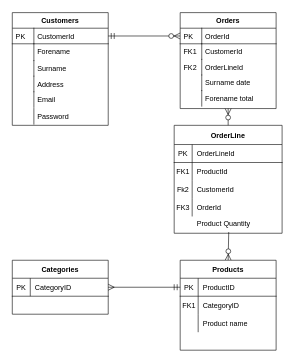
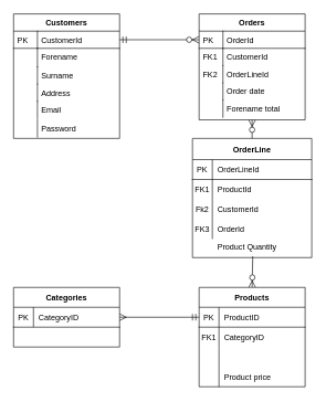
  <mxCell id="0" />
  <mxCell id="1" parent="0" />
  <mxCell id="2" value="Customers" style="swimlane;fontStyle=1;childLayout=stackLayout;horizontal=1;startSize=26;horizontalStack=0;resizeParent=1;resizeLast=0;collapsible=1;marginBottom=0;rounded=0;shadow=0;strokeWidth=1;" parent="1" vertex="1"><mxGeometry x="20" y="20" width="160" height="188" as="geometry"><mxRectangle x="20" y="80" width="160" height="26" as="alternateBounds" /></mxGeometry></mxCell>
  <mxCell id="3" value="CustomerId" style="shape=partialRectangle;top=0;left=0;right=0;bottom=1;align=left;verticalAlign=top;fillColor=none;spacingLeft=40;spacingRight=4;overflow=hidden;rotatable=0;points=[[0,0.5],[1,0.5]];portConstraint=eastwest;dropTarget=0;rounded=0;shadow=0;strokeWidth=1;fontStyle=0" parent="2" vertex="1"><mxGeometry y="26" width="160" height="26" as="geometry" /></mxCell>
  <mxCell id="4" value="PK" style="shape=partialRectangle;top=0;left=0;bottom=0;fillColor=none;align=left;verticalAlign=top;spacingLeft=4;spacingRight=4;overflow=hidden;rotatable=0;points=[];portConstraint=eastwest;part=1;" parent="3" vertex="1" connectable="0"><mxGeometry width="36" height="26" as="geometry" /></mxCell>
  <mxCell id="5" value="Forename" style="shape=partialRectangle;top=0;left=0;right=0;bottom=0;align=left;verticalAlign=top;fillColor=none;spacingLeft=40;spacingRight=4;overflow=hidden;rotatable=0;points=[[0,0.5],[1,0.5]];portConstraint=eastwest;dropTarget=0;rounded=0;shadow=0;strokeWidth=1;" parent="2" vertex="1"><mxGeometry y="52" width="160" height="28" as="geometry" /></mxCell>
  <mxCell id="6" value="" style="shape=partialRectangle;top=0;left=0;bottom=0;fillColor=none;align=left;verticalAlign=top;spacingLeft=4;spacingRight=4;overflow=hidden;rotatable=0;points=[];portConstraint=eastwest;part=1;" parent="5" vertex="1" connectable="0"><mxGeometry width="36" height="28" as="geometry" /></mxCell>
  <mxCell id="7" value="Surname" style="shape=partialRectangle;top=0;left=0;right=0;bottom=0;align=left;verticalAlign=top;fillColor=none;spacingLeft=40;spacingRight=4;overflow=hidden;rotatable=0;points=[[0,0.5],[1,0.5]];portConstraint=eastwest;dropTarget=0;rounded=0;shadow=0;strokeWidth=1;" parent="2" vertex="1"><mxGeometry y="80" width="160" height="26" as="geometry" /></mxCell>
  <mxCell id="8" value="" style="shape=partialRectangle;top=0;left=0;bottom=0;fillColor=none;align=left;verticalAlign=top;spacingLeft=4;spacingRight=4;overflow=hidden;rotatable=0;points=[];portConstraint=eastwest;part=1;" parent="7" vertex="1" connectable="0"><mxGeometry width="36" height="26" as="geometry" /></mxCell>
  <mxCell id="9" value="Address" style="shape=partialRectangle;top=0;left=0;right=0;bottom=0;align=left;verticalAlign=top;fillColor=none;spacingLeft=40;spacingRight=4;overflow=hidden;rotatable=0;points=[[0,0.5],[1,0.5]];portConstraint=eastwest;dropTarget=0;rounded=0;shadow=0;strokeWidth=1;" parent="2" vertex="1"><mxGeometry y="106" width="160" height="26" as="geometry" /></mxCell>
  <mxCell id="10" value="" style="shape=partialRectangle;top=0;left=0;bottom=0;fillColor=none;align=left;verticalAlign=top;spacingLeft=4;spacingRight=4;overflow=hidden;rotatable=0;points=[];portConstraint=eastwest;part=1;" parent="9" vertex="1" connectable="0"><mxGeometry width="36" height="26" as="geometry" /></mxCell>
  <mxCell id="11" value="Email" style="shape=partialRectangle;top=0;left=0;right=0;bottom=0;align=left;verticalAlign=top;fillColor=none;spacingLeft=40;spacingRight=4;overflow=hidden;rotatable=0;points=[[0,0.5],[1,0.5]];portConstraint=eastwest;dropTarget=0;rounded=0;shadow=0;strokeWidth=1;" parent="2" vertex="1"><mxGeometry y="132" width="160" height="26" as="geometry" /></mxCell>
  <mxCell id="12" value="" style="shape=partialRectangle;top=0;left=0;bottom=0;fillColor=none;align=left;verticalAlign=top;spacingLeft=4;spacingRight=4;overflow=hidden;rotatable=0;points=[];portConstraint=eastwest;part=1;" parent="11" vertex="1" connectable="0"><mxGeometry width="36" height="26" as="geometry" /></mxCell>
  <mxCell id="13" value="" style="edgeStyle=orthogonalEdgeStyle;endArrow=ERzeroToMany;startArrow=ERmandOne;shadow=0;strokeWidth=1;endSize=8;startSize=8;" parent="1" source="3" target="20" edge="1"><mxGeometry width="100" height="100" relative="1" as="geometry"><mxPoint x="170" y="290" as="sourcePoint" /><mxPoint x="270" y="190" as="targetPoint" /></mxGeometry></mxCell>
  <mxCell id="14" value="" style="edgeStyle=orthogonalEdgeStyle;endArrow=none;startArrow=ERzeroToMany;shadow=0;strokeWidth=1;endSize=8;startSize=8;endFill=0;startFill=1;" parent="1" source="19" edge="1"><mxGeometry width="100" height="100" relative="1" as="geometry"><mxPoint x="270" y="82" as="sourcePoint" /><mxPoint x="380" y="220" as="targetPoint" /><Array as="points" /></mxGeometry></mxCell>
  <mxCell id="15" value="Password" style="shape=partialRectangle;top=0;left=0;right=0;bottom=0;align=left;verticalAlign=top;fillColor=none;spacingLeft=40;spacingRight=4;overflow=hidden;rotatable=0;points=[[0,0.5],[1,0.5]];portConstraint=eastwest;dropTarget=0;rounded=0;shadow=0;strokeWidth=1;" parent="1" vertex="1"><mxGeometry x="20" y="180" width="160" height="26" as="geometry" /></mxCell>
  <mxCell id="16" value="" style="shape=partialRectangle;top=0;left=0;bottom=0;fillColor=none;align=left;verticalAlign=top;spacingLeft=4;spacingRight=4;overflow=hidden;rotatable=0;points=[];portConstraint=eastwest;part=1;" parent="15" vertex="1" connectable="0"><mxGeometry width="36" height="26" as="geometry" /></mxCell>
- <mxCell id="17" value="Surname date" style="shape=partialRectangle;top=0;left=0;right=0;bottom=0;align=left;verticalAlign=top;fillColor=none;spacingLeft=40;spacingRight=4;overflow=hidden;rotatable=0;points=[[0,0.5],[1,0.5]];portConstraint=eastwest;dropTarget=0;rounded=0;shadow=0;strokeWidth=1;" parent="1" vertex="1"><mxGeometry x="300" y="124" width="160" height="26" as="geometry" /></mxCell>
+ <mxCell id="17" value="Order date" style="shape=partialRectangle;top=0;left=0;right=0;bottom=0;align=left;verticalAlign=top;fillColor=none;spacingLeft=40;spacingRight=4;overflow=hidden;rotatable=0;points=[[0,0.5],[1,0.5]];portConstraint=eastwest;dropTarget=0;rounded=0;shadow=0;strokeWidth=1;" parent="1" vertex="1"><mxGeometry x="300" y="124" width="160" height="26" as="geometry" /></mxCell>
  <mxCell id="18" value="" style="shape=partialRectangle;top=0;left=0;bottom=0;fillColor=none;align=left;verticalAlign=top;spacingLeft=4;spacingRight=4;overflow=hidden;rotatable=0;points=[];portConstraint=eastwest;part=1;" parent="17" vertex="1" connectable="0"><mxGeometry width="36" height="26" as="geometry" /></mxCell>
  <mxCell id="19" value="Orders" style="swimlane;fontStyle=1;childLayout=stackLayout;horizontal=1;startSize=26;horizontalStack=0;resizeParent=1;resizeLast=0;collapsible=1;marginBottom=0;rounded=0;shadow=0;strokeWidth=1;" parent="1" vertex="1"><mxGeometry x="300" y="20" width="160" height="160" as="geometry"><mxRectangle x="260" y="80" width="160" height="26" as="alternateBounds" /></mxGeometry></mxCell>
  <mxCell id="20" value="OrderId" style="shape=partialRectangle;top=0;left=0;right=0;bottom=1;align=left;verticalAlign=top;fillColor=none;spacingLeft=40;spacingRight=4;overflow=hidden;rotatable=0;points=[[0,0.5],[1,0.5]];portConstraint=eastwest;dropTarget=0;rounded=0;shadow=0;strokeWidth=1;fontStyle=0" parent="19" vertex="1"><mxGeometry y="26" width="160" height="26" as="geometry" /></mxCell>
  <mxCell id="21" value="PK" style="shape=partialRectangle;top=0;left=0;bottom=0;fillColor=none;align=left;verticalAlign=top;spacingLeft=4;spacingRight=4;overflow=hidden;rotatable=0;points=[];portConstraint=eastwest;part=1;" parent="20" vertex="1" connectable="0"><mxGeometry width="36" height="26" as="geometry" /></mxCell>
  <mxCell id="22" value="CustomerId" style="shape=partialRectangle;top=0;left=0;right=0;bottom=0;align=left;verticalAlign=top;fillColor=none;spacingLeft=40;spacingRight=4;overflow=hidden;rotatable=0;points=[[0,0.5],[1,0.5]];portConstraint=eastwest;dropTarget=0;rounded=0;shadow=0;strokeWidth=1;" parent="19" vertex="1"><mxGeometry y="52" width="160" height="26" as="geometry" /></mxCell>
  <mxCell id="23" value="FK1" style="shape=partialRectangle;top=0;left=0;bottom=0;fillColor=none;align=left;verticalAlign=top;spacingLeft=4;spacingRight=4;overflow=hidden;rotatable=0;points=[];portConstraint=eastwest;part=1;" parent="22" vertex="1" connectable="0"><mxGeometry width="36" height="26" as="geometry" /></mxCell>
  <mxCell id="24" value="OrderLineId" style="shape=partialRectangle;top=0;left=0;right=0;bottom=0;align=left;verticalAlign=top;fillColor=none;spacingLeft=40;spacingRight=4;overflow=hidden;rotatable=0;points=[[0,0.5],[1,0.5]];portConstraint=eastwest;dropTarget=0;rounded=0;shadow=0;strokeWidth=1;" parent="19" vertex="1"><mxGeometry y="78" width="160" height="26" as="geometry" /></mxCell>
  <mxCell id="25" value="FK2" style="shape=partialRectangle;top=0;left=0;bottom=0;fillColor=none;align=left;verticalAlign=top;spacingLeft=4;spacingRight=4;overflow=hidden;rotatable=0;points=[];portConstraint=eastwest;part=1;" parent="24" vertex="1" connectable="0"><mxGeometry width="36" height="26" as="geometry" /></mxCell>
  <mxCell id="26" value="" style="endArrow=none;html=1;rounded=0;exitX=0.5;exitY=0;exitDx=0;exitDy=0;startArrow=ERzeroToMany;startFill=1;entryX=0.506;entryY=1.115;entryDx=0;entryDy=0;entryPerimeter=0;endSize=8;startSize=8;" parent="1" source="32" edge="1"><mxGeometry relative="1" as="geometry"><mxPoint x="370" y="403.01" as="sourcePoint" /><mxPoint x="380.96" y="386" as="targetPoint" /></mxGeometry></mxCell>
  <mxCell id="27" value="" style="endArrow=ERmandOne;html=1;rounded=0;entryX=0;entryY=0.5;entryDx=0;entryDy=0;exitX=1;exitY=0.5;exitDx=0;exitDy=0;endFill=0;startArrow=ERmany;startFill=0;endSize=8;startSize=8;" parent="1" source="46" target="33" edge="1"><mxGeometry relative="1" as="geometry"><mxPoint x="70" y="593.01" as="sourcePoint" /><mxPoint x="230" y="593.01" as="targetPoint" /></mxGeometry></mxCell>
  <mxCell id="28" value="" style="shape=partialRectangle;collapsible=0;dropTarget=0;pointerEvents=0;fillColor=none;top=0;left=0;bottom=0;right=0;points=[[0,0.5],[1,0.5]];portConstraint=eastwest;" vertex="1" parent="1"><mxGeometry x="290" y="356" width="180" height="30" as="geometry" /></mxCell>
  <mxCell id="29" value="Product Quantity" style="shape=partialRectangle;connectable=0;fillColor=none;top=0;left=0;bottom=0;right=0;align=left;spacingLeft=6;overflow=hidden;" vertex="1" parent="28"><mxGeometry x="30" width="150" height="30" as="geometry" /></mxCell>
  <mxCell id="30" value="Forename total" style="shape=partialRectangle;top=0;left=0;right=0;bottom=0;align=left;verticalAlign=top;fillColor=none;spacingLeft=40;spacingRight=4;overflow=hidden;rotatable=0;points=[[0,0.5],[1,0.5]];portConstraint=eastwest;dropTarget=0;rounded=0;shadow=0;strokeWidth=1;" vertex="1" parent="1"><mxGeometry x="300" y="150" width="160" height="26" as="geometry" /></mxCell>
  <mxCell id="31" value="" style="shape=partialRectangle;top=0;left=0;bottom=0;fillColor=none;align=left;verticalAlign=top;spacingLeft=4;spacingRight=4;overflow=hidden;rotatable=0;points=[];portConstraint=eastwest;part=1;" vertex="1" connectable="0" parent="30"><mxGeometry width="36" height="26" as="geometry" /></mxCell>
  <mxCell id="32" value="Products" style="shape=table;startSize=30;container=1;collapsible=1;childLayout=tableLayout;fixedRows=1;rowLines=0;fontStyle=1;align=center;resizeLast=1;" parent="1" vertex="1"><mxGeometry x="300" y="433.01" width="160" height="150" as="geometry" /></mxCell>
  <mxCell id="33" value="" style="shape=partialRectangle;collapsible=0;dropTarget=0;pointerEvents=0;fillColor=none;top=0;left=0;bottom=1;right=0;points=[[0,0.5],[1,0.5]];portConstraint=eastwest;" parent="32" vertex="1"><mxGeometry y="30" width="160" height="30" as="geometry" /></mxCell>
  <mxCell id="34" value="PK" style="shape=partialRectangle;connectable=0;fillColor=none;top=0;left=0;bottom=0;right=0;fontStyle=0;overflow=hidden;" parent="33" vertex="1"><mxGeometry width="30" height="30" as="geometry" /></mxCell>
  <mxCell id="35" value="ProductID" style="shape=partialRectangle;connectable=0;fillColor=none;top=0;left=0;bottom=0;right=0;align=left;spacingLeft=6;fontStyle=0;overflow=hidden;" parent="33" vertex="1"><mxGeometry x="30" width="130" height="30" as="geometry" /></mxCell>
  <mxCell id="36" value="" style="shape=partialRectangle;collapsible=0;dropTarget=0;pointerEvents=0;fillColor=none;top=0;left=0;bottom=0;right=0;points=[[0,0.5],[1,0.5]];portConstraint=eastwest;" parent="32" vertex="1"><mxGeometry y="60" width="160" height="30" as="geometry" /></mxCell>
  <mxCell id="37" value="FK1" style="shape=partialRectangle;connectable=0;fillColor=none;top=0;left=0;bottom=0;right=0;editable=1;overflow=hidden;" parent="36" vertex="1"><mxGeometry width="30" height="30" as="geometry" /></mxCell>
  <mxCell id="38" value="CategoryID" style="shape=partialRectangle;connectable=0;fillColor=none;top=0;left=0;bottom=0;right=0;align=left;spacingLeft=6;overflow=hidden;" parent="36" vertex="1"><mxGeometry x="30" width="130" height="30" as="geometry" /></mxCell>
  <mxCell id="39" value="" style="shape=partialRectangle;collapsible=0;dropTarget=0;pointerEvents=0;fillColor=none;top=0;left=0;bottom=0;right=0;points=[[0,0.5],[1,0.5]];portConstraint=eastwest;" parent="32" vertex="1"><mxGeometry y="90" width="160" height="30" as="geometry" /></mxCell>
  <mxCell id="40" value="" style="shape=partialRectangle;connectable=0;fillColor=none;top=0;left=0;bottom=0;right=0;editable=1;overflow=hidden;" parent="39" vertex="1"><mxGeometry width="30" height="30" as="geometry" /></mxCell>
- <mxCell id="41" value="Product name" style="shape=partialRectangle;connectable=0;fillColor=none;top=0;left=0;bottom=0;right=0;align=left;spacingLeft=6;overflow=hidden;" parent="39" vertex="1"><mxGeometry x="30" width="130" height="30" as="geometry" /></mxCell>
  <mxCell id="42" value="" style="shape=partialRectangle;collapsible=0;dropTarget=0;pointerEvents=0;fillColor=none;top=0;left=0;bottom=0;right=0;points=[[0,0.5],[1,0.5]];portConstraint=eastwest;" parent="32" vertex="1"><mxGeometry y="120" width="160" height="30" as="geometry" /></mxCell>
  <mxCell id="43" value="" style="shape=partialRectangle;connectable=0;fillColor=none;top=0;left=0;bottom=0;right=0;editable=1;overflow=hidden;" parent="42" vertex="1"><mxGeometry width="30" height="30" as="geometry" /></mxCell>
+ <mxCell id="44" value="Product price" style="shape=partialRectangle;connectable=0;fillColor=none;top=0;left=0;bottom=0;right=0;align=left;spacingLeft=6;overflow=hidden;" parent="42" vertex="1"><mxGeometry x="30" width="130" height="30" as="geometry" /></mxCell>
  <mxCell id="45" value="Categories" style="shape=table;startSize=30;container=1;collapsible=1;childLayout=tableLayout;fixedRows=1;rowLines=0;fontStyle=1;align=center;resizeLast=1;" parent="1" vertex="1"><mxGeometry x="20" y="433.01" width="160" height="90" as="geometry" /></mxCell>
  <mxCell id="46" value="" style="shape=partialRectangle;collapsible=0;dropTarget=0;pointerEvents=0;fillColor=none;top=0;left=0;bottom=1;right=0;points=[[0,0.5],[1,0.5]];portConstraint=eastwest;" parent="45" vertex="1"><mxGeometry y="30" width="160" height="30" as="geometry" /></mxCell>
  <mxCell id="47" value="PK" style="shape=partialRectangle;connectable=0;fillColor=none;top=0;left=0;bottom=0;right=0;fontStyle=0;overflow=hidden;" parent="46" vertex="1"><mxGeometry width="30" height="30" as="geometry" /></mxCell>
  <mxCell id="48" value="CategoryID" style="shape=partialRectangle;connectable=0;fillColor=none;top=0;left=0;bottom=0;right=0;align=left;spacingLeft=6;fontStyle=0;overflow=hidden;" parent="46" vertex="1"><mxGeometry x="30" width="130" height="30" as="geometry" /></mxCell>
  <mxCell id="49" value="" style="shape=partialRectangle;collapsible=0;dropTarget=0;pointerEvents=0;fillColor=none;top=0;left=0;bottom=0;right=0;points=[[0,0.5],[1,0.5]];portConstraint=eastwest;" parent="45" vertex="1"><mxGeometry y="60" width="160" height="30" as="geometry" /></mxCell>
  <mxCell id="50" value="" style="shape=partialRectangle;connectable=0;fillColor=none;top=0;left=0;bottom=0;right=0;editable=1;overflow=hidden;" parent="49" vertex="1"><mxGeometry width="30" height="30" as="geometry" /></mxCell>
  <mxCell id="51" value="OrderLine" style="shape=table;startSize=32;container=1;collapsible=1;childLayout=tableLayout;fixedRows=1;rowLines=0;fontStyle=1;align=center;resizeLast=1;strokeColor=#000000;" vertex="1" parent="1"><mxGeometry x="290" y="208" width="180" height="180" as="geometry" /></mxCell>
  <mxCell id="52" value="" style="shape=partialRectangle;collapsible=0;dropTarget=0;pointerEvents=0;fillColor=none;top=0;left=0;bottom=1;right=0;points=[[0,0.5],[1,0.5]];portConstraint=eastwest;" vertex="1" parent="51"><mxGeometry y="32" width="180" height="30" as="geometry" /></mxCell>
  <mxCell id="53" value="PK" style="shape=partialRectangle;connectable=0;fillColor=none;top=0;left=0;bottom=0;right=0;fontStyle=0;overflow=hidden;" vertex="1" parent="52"><mxGeometry width="30" height="30" as="geometry" /></mxCell>
  <mxCell id="54" value="OrderLineId" style="shape=partialRectangle;connectable=0;fillColor=none;top=0;left=0;bottom=0;right=0;align=left;spacingLeft=6;fontStyle=0;overflow=hidden;" vertex="1" parent="52"><mxGeometry x="30" width="150" height="30" as="geometry" /></mxCell>
  <mxCell id="55" value="" style="shape=partialRectangle;collapsible=0;dropTarget=0;pointerEvents=0;fillColor=none;top=0;left=0;bottom=0;right=0;points=[[0,0.5],[1,0.5]];portConstraint=eastwest;" vertex="1" parent="51"><mxGeometry y="62" width="180" height="30" as="geometry" /></mxCell>
  <mxCell id="56" value="FK1" style="shape=partialRectangle;connectable=0;fillColor=none;top=0;left=0;bottom=0;right=0;editable=1;overflow=hidden;" vertex="1" parent="55"><mxGeometry width="30" height="30" as="geometry" /></mxCell>
  <mxCell id="57" value="ProductId" style="shape=partialRectangle;connectable=0;fillColor=none;top=0;left=0;bottom=0;right=0;align=left;spacingLeft=6;overflow=hidden;" vertex="1" parent="55"><mxGeometry x="30" width="150" height="30" as="geometry" /></mxCell>
  <mxCell id="58" value="" style="shape=partialRectangle;collapsible=0;dropTarget=0;pointerEvents=0;fillColor=none;top=0;left=0;bottom=0;right=0;points=[[0,0.5],[1,0.5]];portConstraint=eastwest;" vertex="1" parent="51"><mxGeometry y="92" width="180" height="30" as="geometry" /></mxCell>
  <mxCell id="59" value="Fk2" style="shape=partialRectangle;connectable=0;fillColor=none;top=0;left=0;bottom=0;right=0;editable=1;overflow=hidden;" vertex="1" parent="58"><mxGeometry width="30" height="30" as="geometry" /></mxCell>
  <mxCell id="60" value="CustomerId" style="shape=partialRectangle;connectable=0;fillColor=none;top=0;left=0;bottom=0;right=0;align=left;spacingLeft=6;overflow=hidden;" vertex="1" parent="58"><mxGeometry x="30" width="150" height="30" as="geometry" /></mxCell>
  <mxCell id="61" value="" style="shape=partialRectangle;collapsible=0;dropTarget=0;pointerEvents=0;fillColor=none;top=0;left=0;bottom=0;right=0;points=[[0,0.5],[1,0.5]];portConstraint=eastwest;" vertex="1" parent="51"><mxGeometry y="122" width="180" height="30" as="geometry" /></mxCell>
  <mxCell id="62" value="FK3" style="shape=partialRectangle;connectable=0;fillColor=none;top=0;left=0;bottom=0;right=0;editable=1;overflow=hidden;" vertex="1" parent="61"><mxGeometry width="30" height="30" as="geometry" /></mxCell>
  <mxCell id="63" value="OrderId" style="shape=partialRectangle;connectable=0;fillColor=none;top=0;left=0;bottom=0;right=0;align=left;spacingLeft=6;overflow=hidden;" vertex="1" parent="61"><mxGeometry x="30" width="150" height="30" as="geometry" /></mxCell>
